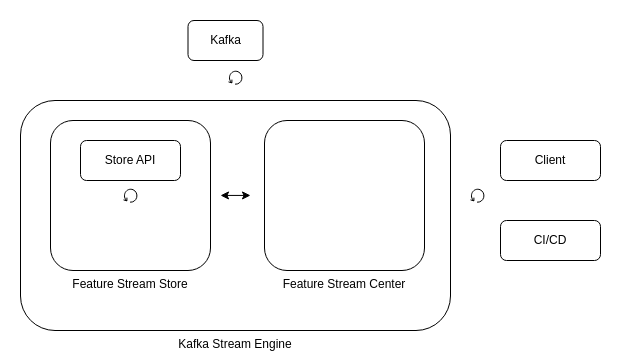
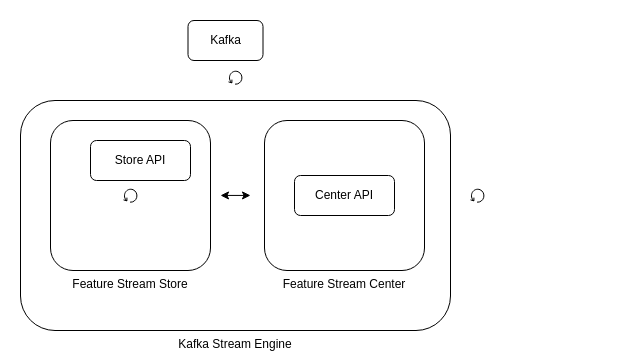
  <mxCell id="0" />
  <mxCell id="1" parent="0" />
  <mxCell id="2" value="Kafka Stream Engine" style="rounded=1;whiteSpace=wrap;html=1;labelPosition=center;verticalLabelPosition=bottom;align=center;verticalAlign=top;" vertex="1" parent="1"><mxGeometry x="20" y="100" width="430" height="230" as="geometry" /></mxCell>
  <mxCell id="3" value="Feature Stream Store" style="rounded=1;whiteSpace=wrap;html=1;labelPosition=center;verticalLabelPosition=bottom;align=center;verticalAlign=top;" vertex="1" parent="1"><mxGeometry x="50" y="120" width="160" height="150" as="geometry" /></mxCell>
- <mxCell id="4" value="Store API" style="rounded=1;whiteSpace=wrap;html=1;" vertex="1" parent="1"><mxGeometry x="80" y="140" width="100" height="40" as="geometry" /></mxCell>
+ <mxCell id="4" value="Store API" style="rounded=1;whiteSpace=wrap;html=1;" vertex="1" parent="1"><mxGeometry x="90" y="140" width="100" height="40" as="geometry" /></mxCell>
  <mxCell id="5" value="" style="shape=mxgraph.bpmn.loop;html=1;outlineConnect=0;" vertex="1" parent="1"><mxGeometry x="123" y="188" width="14" height="14" as="geometry" /></mxCell>
  <mxCell id="6" value="Feature Stream Center" style="rounded=1;whiteSpace=wrap;html=1;labelPosition=center;verticalLabelPosition=bottom;align=center;verticalAlign=top;" vertex="1" parent="1"><mxGeometry x="264" y="120" width="160" height="150" as="geometry" /></mxCell>
  <mxCell id="7" value="" style="endArrow=classic;startArrow=classic;html=1;" edge="1" parent="1"><mxGeometry width="50" height="50" relative="1" as="geometry"><mxPoint x="220" y="194.93" as="sourcePoint" /><mxPoint x="250" y="194.93" as="targetPoint" /></mxGeometry></mxCell>
- <mxCell id="9" value="Client" style="rounded=1;whiteSpace=wrap;html=1;" vertex="1" parent="1"><mxGeometry x="500" y="140" width="100" height="40" as="geometry" /></mxCell>
+ <mxCell id="8" value="Center API" style="rounded=1;whiteSpace=wrap;html=1;" vertex="1" parent="1"><mxGeometry x="294" y="175" width="100" height="40" as="geometry" /></mxCell>
  <mxCell id="10" value="Kafka" style="rounded=1;whiteSpace=wrap;html=1;" vertex="1" parent="1"><mxGeometry x="187.5" y="20" width="75" height="40" as="geometry" /></mxCell>
  <mxCell id="11" value="" style="shape=mxgraph.bpmn.loop;html=1;outlineConnect=0;" vertex="1" parent="1"><mxGeometry x="228" y="70" width="14" height="14" as="geometry" /></mxCell>
- <mxCell id="12" value="CI/CD" style="rounded=1;whiteSpace=wrap;html=1;" vertex="1" parent="1"><mxGeometry x="500" y="220" width="100" height="40" as="geometry" /></mxCell>
  <mxCell id="13" value="" style="shape=mxgraph.bpmn.loop;html=1;outlineConnect=0;" vertex="1" parent="1"><mxGeometry x="470" y="188" width="14" height="14" as="geometry" /></mxCell>
